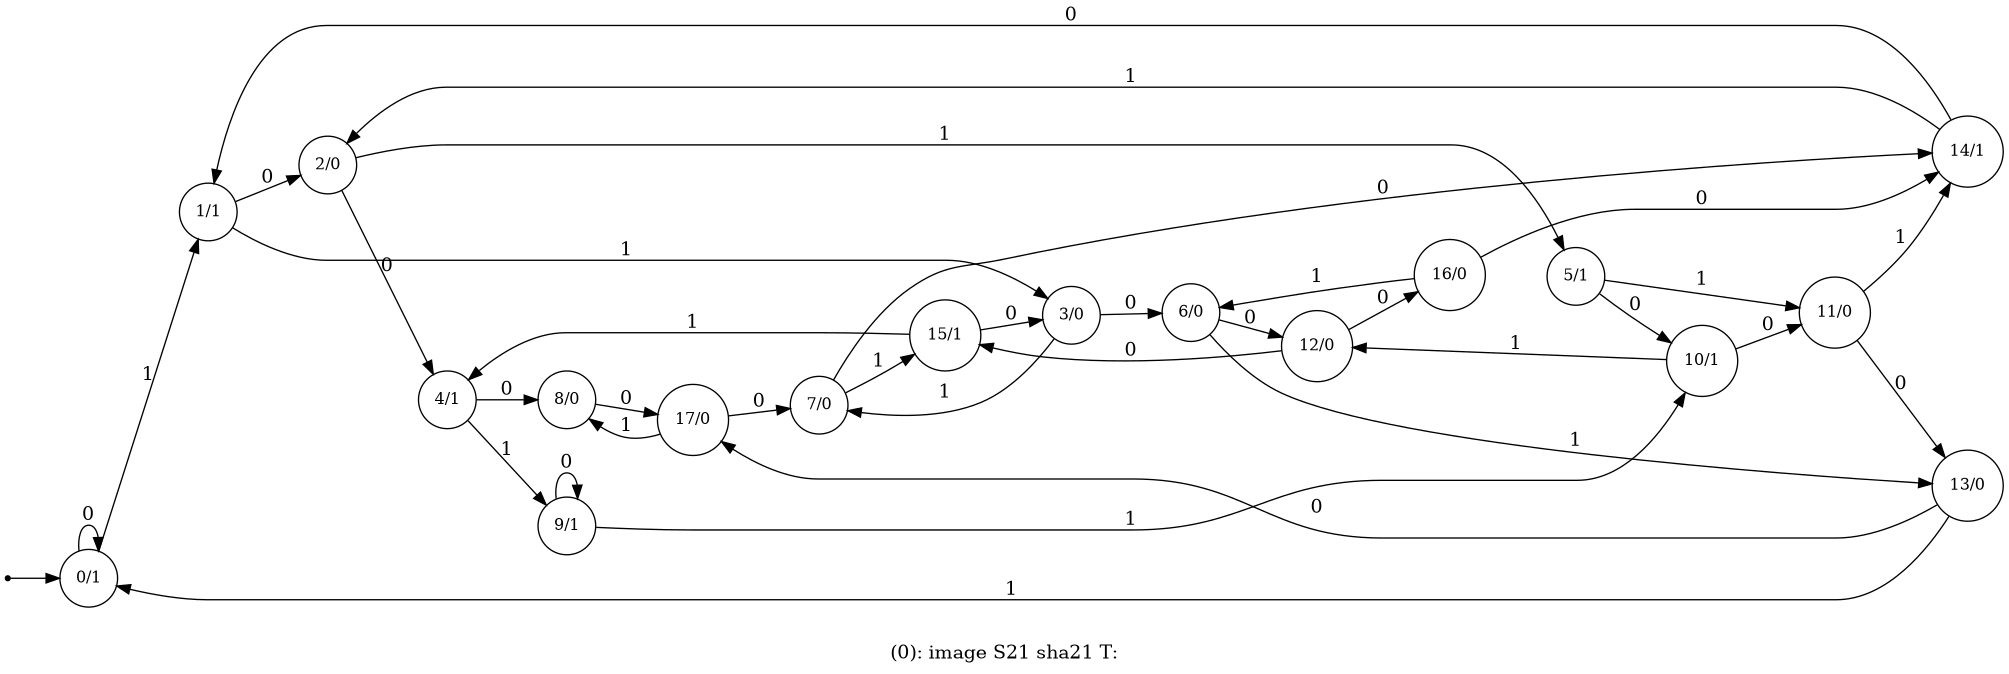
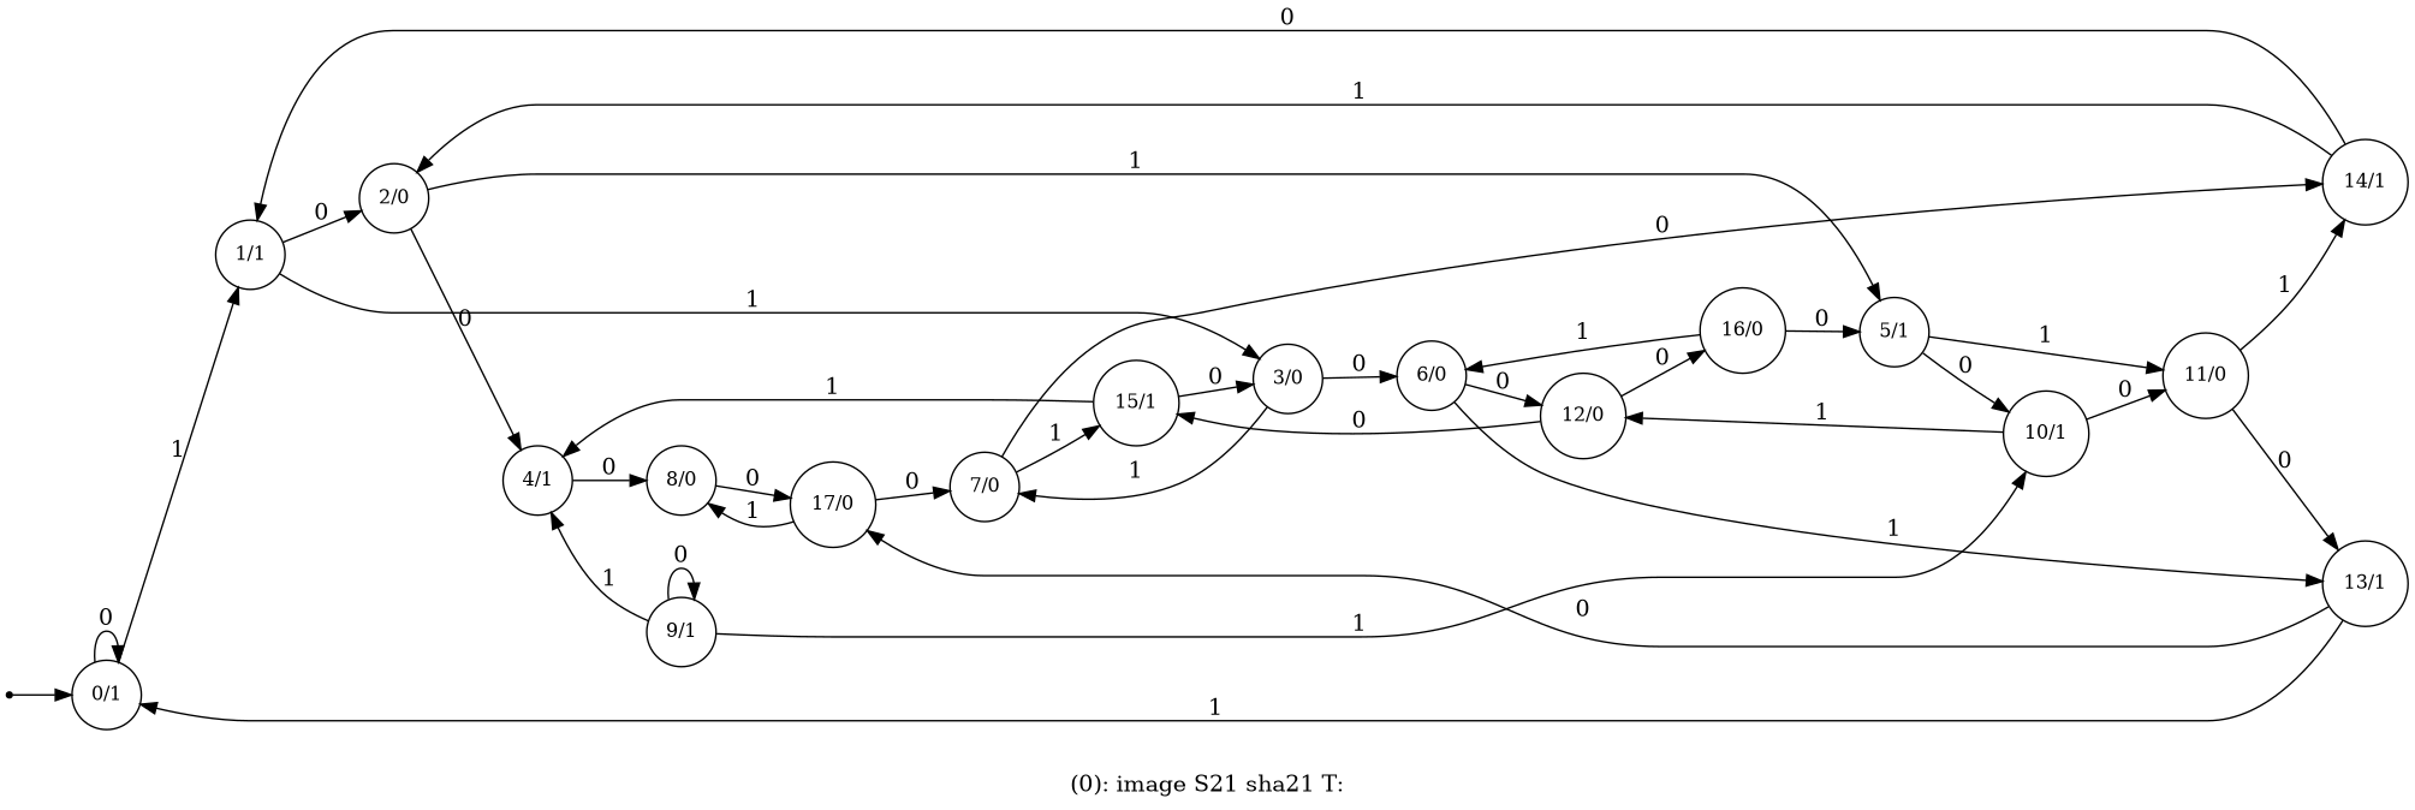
  digraph {
    label="(0): image S21 sha21 T:"
    rankdir=LR
    node [fontsize=12 shape=circle]
    n1 [label="0/1"]
    n2 [label="1/1"]
    n3 [label="2/0"]
    n4 [label="3/0"]
    n5 [label="4/1"]
    n6 [label="5/1"]
    n7 [label="6/0"]
    n8 [label="7/0"]
    n9 [label="8/0"]
    n10 [label="9/1"]
    n11 [label="10/1"]
    n12 [label="11/0"]
    n13 [label="12/0"]
-   n14 [label="13/0"]
+   n14 [label="13/1"]
    n15 [label="14/1"]
    n16 [label="15/1"]
    n17 [label="17/0"]
    n18 [label="16/0"]
    n19 [label="17/0" shape=point]
    n1 -> n1 [label=0]
    n1 -> n2 [label=1]
    n2 -> n3 [label=0]
    n2 -> n4 [label=1]
    n3 -> n5 [label=0]
    n3 -> n6 [label=1]
    n4 -> n7 [label=0]
    n4 -> n8 [label=1]
    n5 -> n9 [label=0]
-   n5 -> n10 [label=1]
+   n10 -> n5 [label=1]
    n6 -> n11 [label=0]
    n6 -> n12 [label=1]
    n7 -> n13 [label=0]
    n7 -> n14 [label=1]
    n8 -> n15 [label=0]
    n8 -> n16 [label=1]
    n9 -> n17 [label=0]
    n10 -> n10 [label=0]
    n10 -> n11 [label=1]
    n11 -> n12 [label=0]
    n11 -> n13 [label=1]
    n12 -> n14 [label=0]
    n12 -> n15 [label=1]
    n13 -> n16 [label=0]
    n13 -> n18 [label=0]
    n14 -> n1 [label=1]
    n14 -> n17 [label=0]
    n15 -> n2 [label=0]
    n15 -> n3 [label=1]
    n16 -> n4 [label=0]
    n16 -> n5 [label=1]
    n17 -> n8 [label=0]
    n17 -> n9 [label=1]
-   n18 -> n15 [label=0]
+   n18 -> n6 [label=0]
    n18 -> n7 [label=1]
    n19 -> n1
  }
